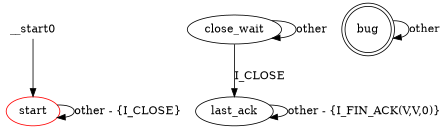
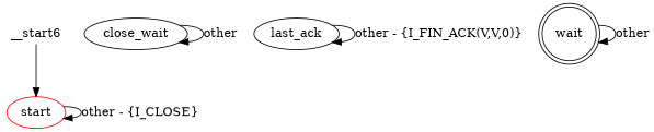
  digraph {
    start [color=red]
    close_wait
    last_ack
-   bug [shape=doublecircle]
-   __start0 [height=0 shape=none width=0]
+   bug [shape=doublecircle label=wait]
+   __start0 [height=0 shape=none width=0 label=__start6]
    start -> start [label="other - {I_CLOSE}"]
    close_wait -> close_wait [label=other]
-   close_wait -> last_ack [label=I_CLOSE]
    last_ack -> last_ack [label="other - {I_FIN_ACK(V,V,0)}"]
    bug -> bug [label=other]
    __start0 -> start
  }
